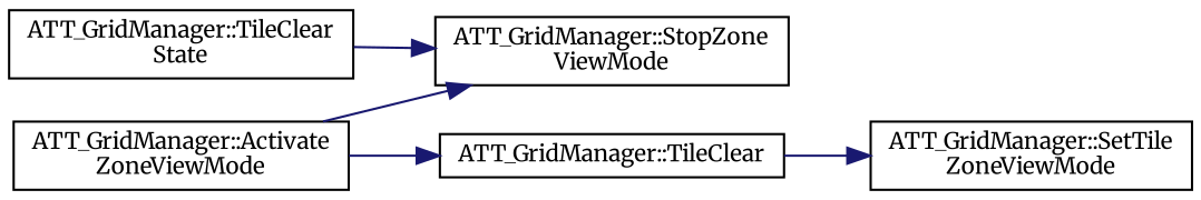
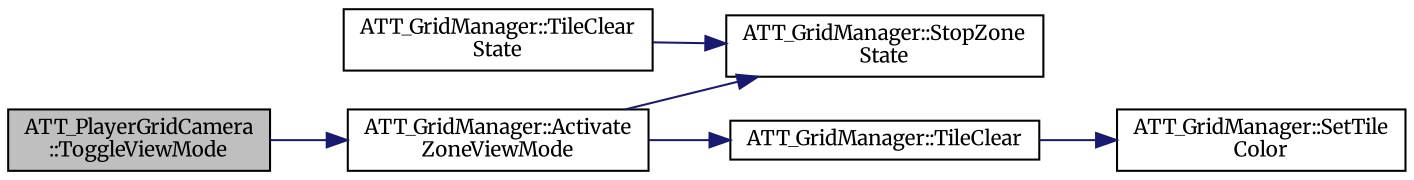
  digraph {
    fontname=Merriweather
    rankdir=LR
    node [color=black fillcolor=white fontname=Merriweather fontsize=10 shape=record style=filled]
    edge [color=midnightblue fontname=Merriweather fontsize=10 labelfontname=Helvetica labelfontsize=10 style=solid]
+   n1 [fillcolor=grey75 fontcolor=black height=0.2 label="ATT_PlayerGridCamera\l::ToggleViewMode" width=0.4]
    n2 [height=0.2 label="ATT_GridManager::Activate\lZoneViewMode" width=0.4]
-   n3 [height=0.2 label="ATT_GridManager::StopZone\lViewMode" width=0.4]
+   n3 [height=0.2 label="ATT_GridManager::StopZone\lState" width=0.4]
    n4 [height=0.2 label="ATT_GridManager::TileClear" width=0.4]
-   n5 [height=0.2 label="ATT_GridManager::SetTile\lZoneViewMode" width=0.4]
+   n5 [height=0.2 label="ATT_GridManager::SetTile\lColor" width=0.4]
    n6 [height=0.2 label="ATT_GridManager::TileClear\lState" width=0.4]
+   n1 -> n2
    n2 -> n3
    n2 -> n4
    n4 -> n5
    n6 -> n3
  }
